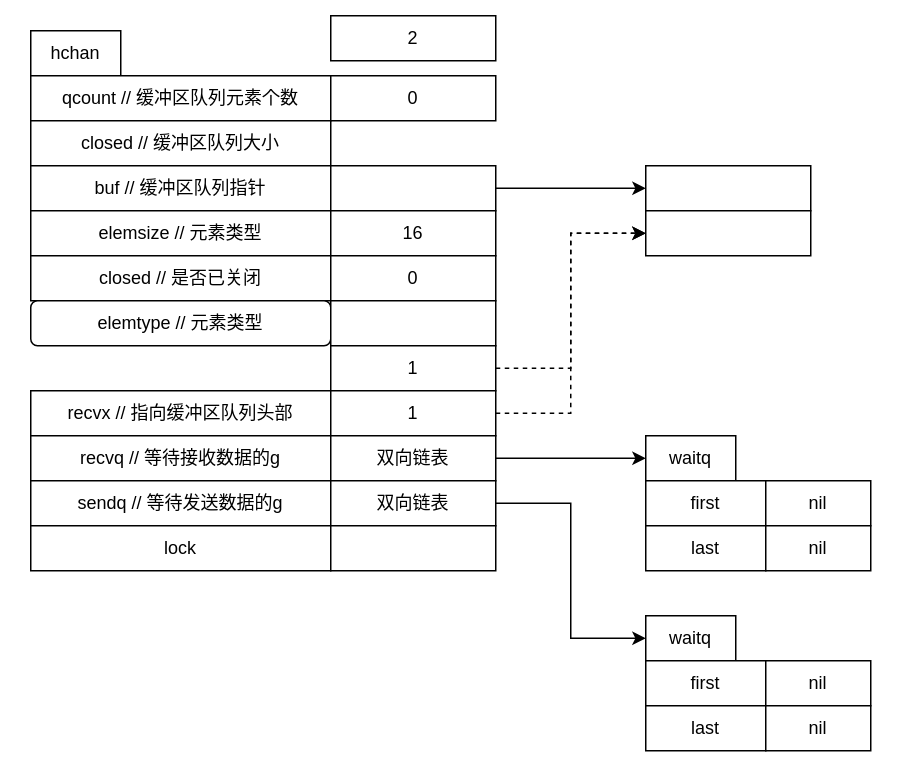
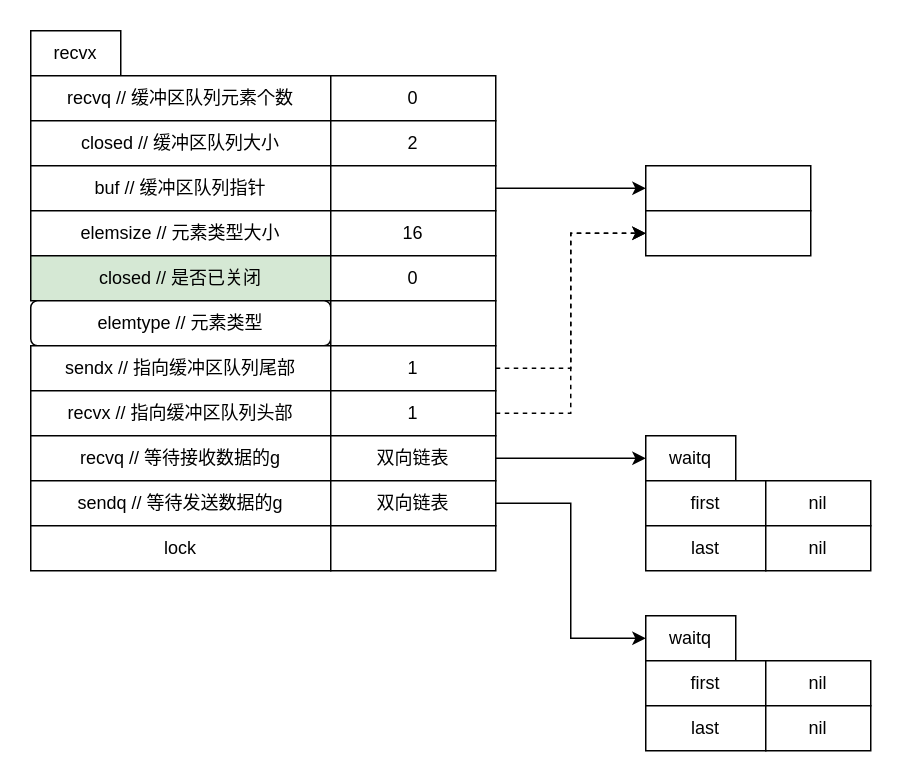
  <mxCell id="0" />
  <mxCell id="1" parent="0" />
- <mxCell id="2" value="hchan" style="rounded=0;whiteSpace=wrap;html=1;" vertex="1" parent="1"><mxGeometry x="20" y="20" width="60" height="30" as="geometry" /></mxCell>
- <mxCell id="3" value="qcount // 缓冲区队列元素个数" style="rounded=0;whiteSpace=wrap;html=1;" vertex="1" parent="1"><mxGeometry x="20" y="50" width="200" height="30" as="geometry" /></mxCell>
+ <mxCell id="2" value="recvx" style="rounded=0;whiteSpace=wrap;html=1;" vertex="1" parent="1"><mxGeometry x="20" y="20" width="60" height="30" as="geometry" /></mxCell>
+ <mxCell id="3" value="recvq // 缓冲区队列元素个数" style="rounded=0;whiteSpace=wrap;html=1;" vertex="1" parent="1"><mxGeometry x="20" y="50" width="200" height="30" as="geometry" /></mxCell>
  <mxCell id="4" value="closed // 缓冲区队列大小" style="rounded=0;whiteSpace=wrap;html=1;" vertex="1" parent="1"><mxGeometry x="20" y="80" width="200" height="30" as="geometry" /></mxCell>
  <mxCell id="5" value="buf // 缓冲区队列指针" style="rounded=0;whiteSpace=wrap;html=1;" vertex="1" parent="1"><mxGeometry x="20" y="110" width="200" height="30" as="geometry" /></mxCell>
- <mxCell id="6" value="elemsize // 元素类型" style="rounded=0;whiteSpace=wrap;html=1;" vertex="1" parent="1"><mxGeometry x="20" y="140" width="200" height="30" as="geometry" /></mxCell>
- <mxCell id="7" value="closed // 是否已关闭" style="rounded=0;whiteSpace=wrap;html=1;" vertex="1" parent="1"><mxGeometry x="20" y="170" width="200" height="30" as="geometry" /></mxCell>
+ <mxCell id="6" value="elemsize // 元素类型大小" style="rounded=0;whiteSpace=wrap;html=1;" vertex="1" parent="1"><mxGeometry x="20" y="140" width="200" height="30" as="geometry" /></mxCell>
+ <mxCell id="7" value="closed // 是否已关闭" style="rounded=0;whiteSpace=wrap;html=1;fillColor=#d5e8d4;" vertex="1" parent="1"><mxGeometry x="20" y="170" width="200" height="30" as="geometry" /></mxCell>
  <mxCell id="8" value="elemtype // 元素类型" style="whiteSpace=wrap;html=1;rounded=1;" vertex="1" parent="1"><mxGeometry x="20" y="200" width="200" height="30" as="geometry" /></mxCell>
+ <mxCell id="9" value="sendx // 指向缓冲区队列尾部" style="rounded=0;whiteSpace=wrap;html=1;" vertex="1" parent="1"><mxGeometry x="20" y="230" width="200" height="30" as="geometry" /></mxCell>
  <mxCell id="10" value="recvx // 指向缓冲区队列头部" style="rounded=0;whiteSpace=wrap;html=1;" vertex="1" parent="1"><mxGeometry x="20" y="260" width="200" height="30" as="geometry" /></mxCell>
  <mxCell id="11" value="recvq // 等待接收数据的g" style="rounded=0;whiteSpace=wrap;html=1;" vertex="1" parent="1"><mxGeometry x="20" y="290" width="200" height="30" as="geometry" /></mxCell>
  <mxCell id="12" value="sendq // 等待发送数据的g" style="rounded=0;whiteSpace=wrap;html=1;" vertex="1" parent="1"><mxGeometry x="20" y="320" width="200" height="30" as="geometry" /></mxCell>
  <mxCell id="13" value="lock" style="rounded=0;whiteSpace=wrap;html=1;" vertex="1" parent="1"><mxGeometry x="20" y="350" width="200" height="30" as="geometry" /></mxCell>
  <mxCell id="14" value="0" style="rounded=0;whiteSpace=wrap;html=1;" vertex="1" parent="1"><mxGeometry x="220" y="50" width="110" height="30" as="geometry" /></mxCell>
- <mxCell id="15" value="2" style="rounded=0;whiteSpace=wrap;html=1;" vertex="1" parent="1"><mxGeometry x="220" y="10" width="110" height="30" as="geometry" /></mxCell>
+ <mxCell id="15" value="2" style="rounded=0;whiteSpace=wrap;html=1;" vertex="1" parent="1"><mxGeometry x="220" y="80" width="110" height="30" as="geometry" /></mxCell>
  <mxCell id="16" style="edgeStyle=orthogonalEdgeStyle;rounded=0;orthogonalLoop=1;jettySize=auto;html=1;entryX=0;entryY=0.5;entryDx=0;entryDy=0;" edge="1" parent="1" source="17" target="39"><mxGeometry relative="1" as="geometry" /></mxCell>
  <mxCell id="17" value="" style="rounded=0;whiteSpace=wrap;html=1;" vertex="1" parent="1"><mxGeometry x="220" y="110" width="110" height="30" as="geometry" /></mxCell>
  <mxCell id="18" value="16" style="rounded=0;whiteSpace=wrap;html=1;" vertex="1" parent="1"><mxGeometry x="220" y="140" width="110" height="30" as="geometry" /></mxCell>
  <mxCell id="19" value="0" style="rounded=0;whiteSpace=wrap;html=1;" vertex="1" parent="1"><mxGeometry x="220" y="170" width="110" height="30" as="geometry" /></mxCell>
  <mxCell id="20" value="" style="rounded=0;whiteSpace=wrap;html=1;" vertex="1" parent="1"><mxGeometry x="220" y="200" width="110" height="30" as="geometry" /></mxCell>
  <mxCell id="21" style="edgeStyle=orthogonalEdgeStyle;rounded=0;orthogonalLoop=1;jettySize=auto;html=1;entryX=0;entryY=0.5;entryDx=0;entryDy=0;dashed=1;" edge="1" parent="1" source="22" target="40"><mxGeometry relative="1" as="geometry" /></mxCell>
  <mxCell id="22" value="1" style="rounded=0;whiteSpace=wrap;html=1;" vertex="1" parent="1"><mxGeometry x="220" y="230" width="110" height="30" as="geometry" /></mxCell>
  <mxCell id="23" style="edgeStyle=orthogonalEdgeStyle;rounded=0;orthogonalLoop=1;jettySize=auto;html=1;entryX=0;entryY=0.5;entryDx=0;entryDy=0;dashed=1;" edge="1" parent="1" source="24" target="40"><mxGeometry relative="1" as="geometry" /></mxCell>
  <mxCell id="24" value="1" style="rounded=0;whiteSpace=wrap;html=1;" vertex="1" parent="1"><mxGeometry x="220" y="260" width="110" height="30" as="geometry" /></mxCell>
  <mxCell id="25" style="edgeStyle=orthogonalEdgeStyle;rounded=0;orthogonalLoop=1;jettySize=auto;html=1;entryX=0;entryY=0.5;entryDx=0;entryDy=0;" edge="1" parent="1" source="26" target="30"><mxGeometry relative="1" as="geometry" /></mxCell>
  <mxCell id="26" value="&lt;span style=&quot;white-space: normal&quot;&gt;双向链表&lt;/span&gt;" style="rounded=0;whiteSpace=wrap;html=1;" vertex="1" parent="1"><mxGeometry x="220" y="290" width="110" height="30" as="geometry" /></mxCell>
  <mxCell id="27" style="edgeStyle=orthogonalEdgeStyle;rounded=0;orthogonalLoop=1;jettySize=auto;html=1;entryX=0;entryY=0.5;entryDx=0;entryDy=0;" edge="1" parent="1" source="28" target="34"><mxGeometry relative="1" as="geometry" /></mxCell>
  <mxCell id="28" value="双向链表" style="rounded=0;whiteSpace=wrap;html=1;" vertex="1" parent="1"><mxGeometry x="220" y="320" width="110" height="30" as="geometry" /></mxCell>
  <mxCell id="29" value="" style="rounded=0;whiteSpace=wrap;html=1;" vertex="1" parent="1"><mxGeometry x="220" y="350" width="110" height="30" as="geometry" /></mxCell>
  <mxCell id="30" value="waitq" style="rounded=0;whiteSpace=wrap;html=1;" vertex="1" parent="1"><mxGeometry x="430" y="290" width="60" height="30" as="geometry" /></mxCell>
  <mxCell id="31" value="first" style="rounded=0;whiteSpace=wrap;html=1;" vertex="1" parent="1"><mxGeometry x="430" y="320" width="80" height="30" as="geometry" /></mxCell>
  <mxCell id="32" value="last" style="rounded=0;whiteSpace=wrap;html=1;" vertex="1" parent="1"><mxGeometry x="430" y="350" width="80" height="30" as="geometry" /></mxCell>
  <mxCell id="33" value="nil" style="rounded=0;whiteSpace=wrap;html=1;" vertex="1" parent="1"><mxGeometry x="510" y="320" width="70" height="30" as="geometry" /></mxCell>
  <mxCell id="34" value="waitq" style="rounded=0;whiteSpace=wrap;html=1;" vertex="1" parent="1"><mxGeometry x="430" y="410" width="60" height="30" as="geometry" /></mxCell>
  <mxCell id="35" value="first" style="rounded=0;whiteSpace=wrap;html=1;" vertex="1" parent="1"><mxGeometry x="430" y="440" width="80" height="30" as="geometry" /></mxCell>
  <mxCell id="36" value="last" style="rounded=0;whiteSpace=wrap;html=1;" vertex="1" parent="1"><mxGeometry x="430" y="470" width="80" height="30" as="geometry" /></mxCell>
  <mxCell id="37" value="nil" style="rounded=0;whiteSpace=wrap;html=1;" vertex="1" parent="1"><mxGeometry x="510" y="440" width="70" height="30" as="geometry" /></mxCell>
  <mxCell id="38" value="nil" style="rounded=0;whiteSpace=wrap;html=1;" vertex="1" parent="1"><mxGeometry x="510" y="470" width="70" height="30" as="geometry" /></mxCell>
  <mxCell id="39" value="" style="rounded=0;whiteSpace=wrap;html=1;" vertex="1" parent="1"><mxGeometry x="430" y="110" width="110" height="30" as="geometry" /></mxCell>
  <mxCell id="40" value="" style="rounded=0;whiteSpace=wrap;html=1;" vertex="1" parent="1"><mxGeometry x="430" y="140" width="110" height="30" as="geometry" /></mxCell>
  <mxCell id="41" value="nil" style="rounded=0;whiteSpace=wrap;html=1;" vertex="1" parent="1"><mxGeometry x="510" y="350" width="70" height="30" as="geometry" /></mxCell>
